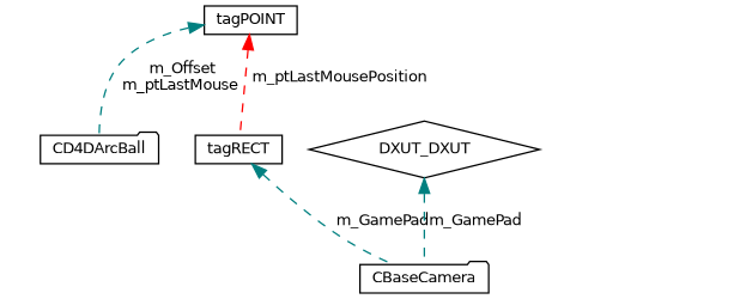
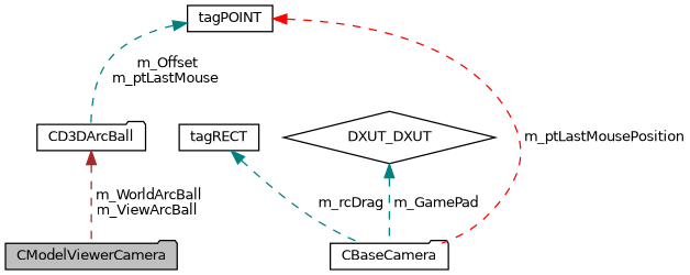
  digraph {
    node [color=black fillcolor=white fontname=Helvetica fontsize=10 shape=folder style=filled]
    edge [color=teal dir=back fontname=Helvetica fontsize=10 labelfontname=Helvetica labelfontsize=10 style=dashed]
+   n1 [fillcolor=grey75 fontcolor=black height=0.2 label=CModelViewerCamera width=0.4]
    n2 [height=0.2 label=CBaseCamera width=0.4]
    n3 [height=0.2 label=tagPOINT shape=box width=0.4]
-   n4 [height=0.2 label=CD4DArcBall width=0.4]
+   n4 [height=0.2 label=CD3DArcBall width=0.4]
    n5 [height=0.2 label=tagRECT shape=box width=0.4]
    n6 [height=0.2 label=DXUT_DXUT shape=diamond width=0.4]
-   n3 -> n5 [color=red label=" m_ptLastMousePosition"]
+   n3 -> n2 [color=red label=" m_ptLastMousePosition"]
    n3 -> n4 [label=" m_Offset\nm_ptLastMouse"]
-   n5 -> n2 [label=" m_GamePad"]
+   n4 -> n1 [color=brown label=" m_WorldArcBall\nm_ViewArcBall"]
+   n5 -> n2 [label=" m_rcDrag"]
    n6 -> n2 [label=" m_GamePad"]
  }
